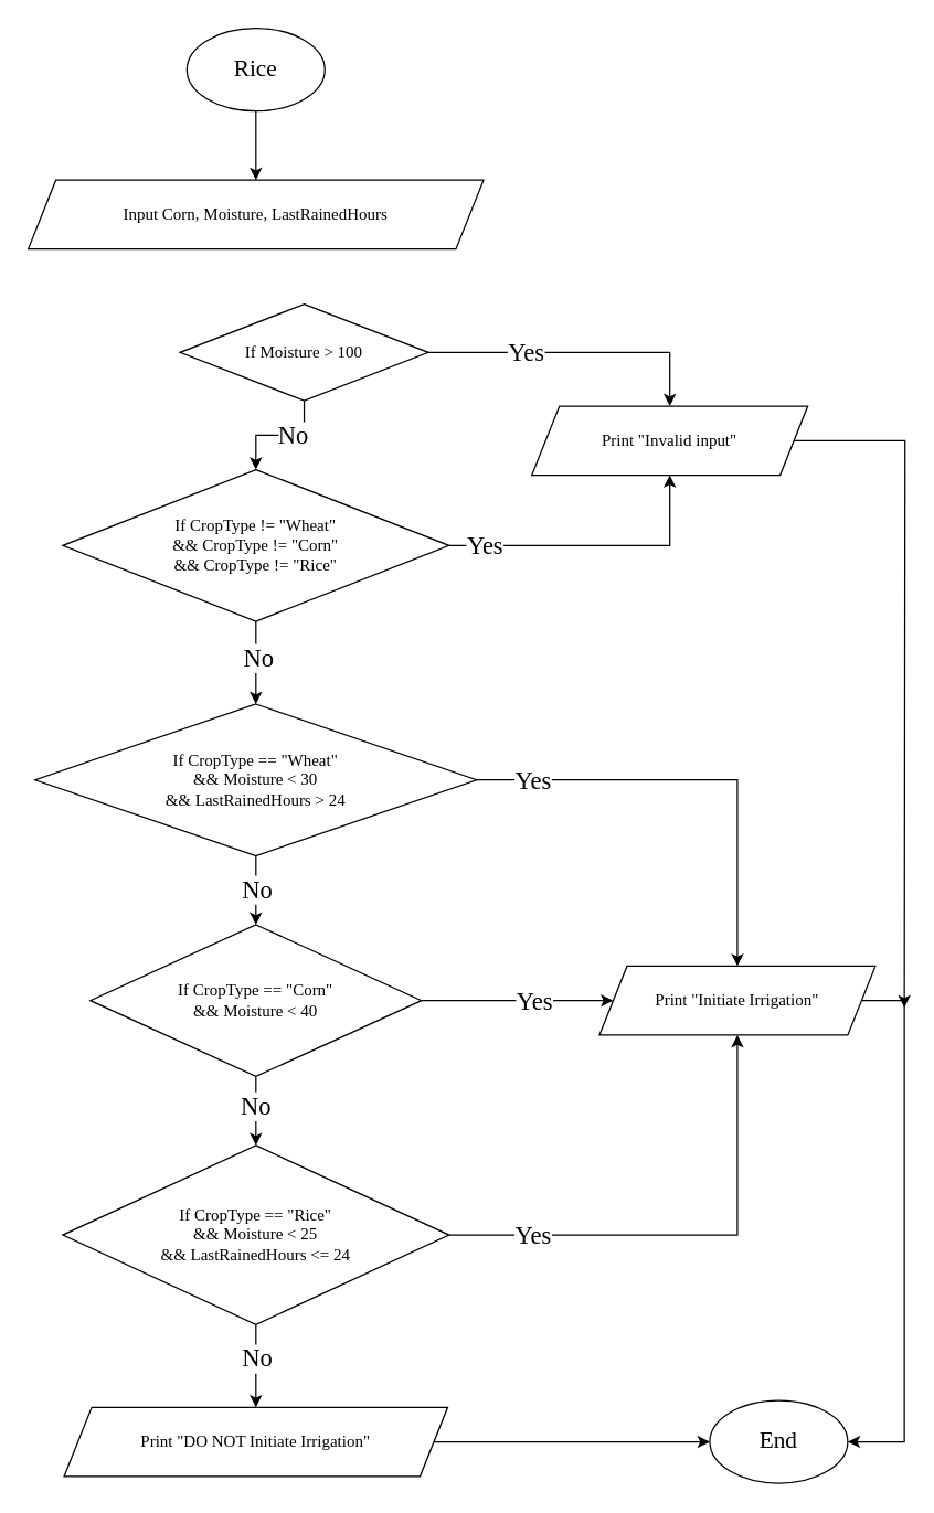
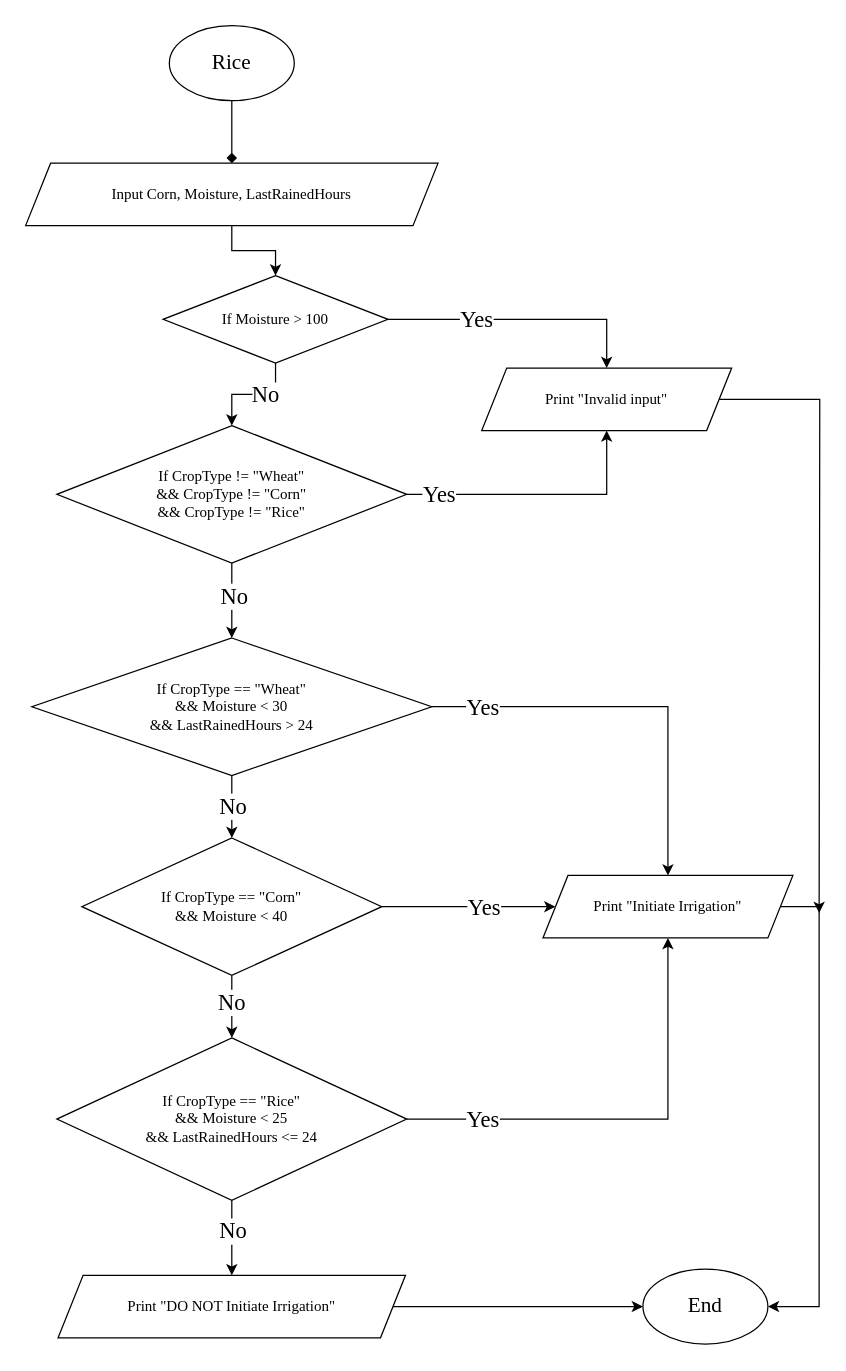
  <mxCell id="0" />
  <mxCell id="1" parent="0" />
- <mxCell id="2" value="" style="edgeStyle=orthogonalEdgeStyle;rounded=0;orthogonalLoop=1;jettySize=auto;html=1;fontFamily=Verdana;fontSize=11;fontColor=default;labelBackgroundColor=default;resizable=0;" edge="1" parent="1" source="3" target="5"><mxGeometry relative="1" as="geometry" /></mxCell>
+ <mxCell id="2" value="" style="edgeStyle=orthogonalEdgeStyle;rounded=0;orthogonalLoop=1;jettySize=auto;html=1;fontFamily=Verdana;fontSize=11;fontColor=default;labelBackgroundColor=default;resizable=0;endArrow=diamond;" edge="1" parent="1" source="3" target="5"><mxGeometry relative="1" as="geometry" /></mxCell>
  <mxCell id="3" value="Rice" style="ellipse;whiteSpace=wrap;html=1;fontFamily=Verdana;fontSize=17;" vertex="1" parent="1"><mxGeometry x="135" y="20" width="100" height="60" as="geometry" /></mxCell>
+ <mxCell id="4" value="" style="edgeStyle=orthogonalEdgeStyle;rounded=0;orthogonalLoop=1;jettySize=auto;html=1;fontFamily=Verdana;fontSize=11;fontColor=default;labelBackgroundColor=default;resizable=0;" edge="1" parent="1" source="5" target="8"><mxGeometry relative="1" as="geometry" /></mxCell>
  <mxCell id="5" value="Input Corn, Moisture, LastRainedHours" style="shape=parallelogram;perimeter=parallelogramPerimeter;whiteSpace=wrap;html=1;fixedSize=1;fontFamily=Verdana;" vertex="1" parent="1"><mxGeometry x="20" y="130" width="330" height="50" as="geometry" /></mxCell>
  <mxCell id="6" value="" style="edgeStyle=orthogonalEdgeStyle;rounded=0;orthogonalLoop=1;jettySize=auto;html=1;fontFamily=Helvetica;fontSize=11;fontColor=default;labelBackgroundColor=default;resizable=0;" edge="1" parent="1" source="8" target="28"><mxGeometry relative="1" as="geometry" /></mxCell>
  <mxCell id="7" value="&lt;font style=&quot;font-size: 18px;&quot; face=&quot;Verdana&quot;&gt;No&lt;/font&gt;" style="edgeLabel;html=1;align=center;verticalAlign=middle;resizable=0;points=[];fontFamily=Helvetica;fontSize=11;fontColor=default;labelBackgroundColor=default;fillColor=none;gradientColor=none;" vertex="1" connectable="0" parent="6"><mxGeometry x="-0.19" relative="1" as="geometry"><mxPoint as="offset" /></mxGeometry></mxCell>
  <mxCell id="8" value="&lt;div&gt;If Moisture &amp;gt; 100&lt;br&gt;&lt;/div&gt;" style="rhombus;whiteSpace=wrap;html=1;fontFamily=Verdana;" vertex="1" parent="1"><mxGeometry x="130" y="220" width="180" height="70" as="geometry" /></mxCell>
  <mxCell id="9" value="" style="edgeStyle=orthogonalEdgeStyle;rounded=0;orthogonalLoop=1;jettySize=auto;html=1;fontFamily=Helvetica;fontSize=11;fontColor=default;labelBackgroundColor=default;resizable=0;" edge="1" parent="1" source="13" target="18"><mxGeometry relative="1" as="geometry" /></mxCell>
  <mxCell id="10" value="&lt;font style=&quot;font-size: 18px;&quot; face=&quot;Verdana&quot;&gt;No&lt;/font&gt;" style="edgeLabel;html=1;align=center;verticalAlign=middle;resizable=0;points=[];fontFamily=Helvetica;fontSize=11;fontColor=default;labelBackgroundColor=default;fillColor=none;gradientColor=none;" vertex="1" connectable="0" parent="9"><mxGeometry x="-0.039" relative="1" as="geometry"><mxPoint as="offset" /></mxGeometry></mxCell>
  <mxCell id="11" style="edgeStyle=orthogonalEdgeStyle;rounded=0;orthogonalLoop=1;jettySize=auto;html=1;entryX=0.5;entryY=0;entryDx=0;entryDy=0;fontFamily=Helvetica;fontSize=11;fontColor=default;labelBackgroundColor=default;resizable=0;" edge="1" parent="1" source="13" target="32"><mxGeometry relative="1" as="geometry" /></mxCell>
  <mxCell id="12" value="&lt;font style=&quot;font-size: 18px;&quot;&gt;Yes&lt;/font&gt;" style="edgeLabel;html=1;align=center;verticalAlign=middle;resizable=0;points=[];fontFamily=Verdana;fontSize=18;fontColor=default;labelBackgroundColor=default;fillColor=none;gradientColor=none;" vertex="1" connectable="0" parent="11"><mxGeometry x="-0.751" relative="1" as="geometry"><mxPoint as="offset" /></mxGeometry></mxCell>
  <mxCell id="13" value="&lt;div&gt;If CropType == &quot;Wheat&quot; &lt;br&gt;&amp;amp;&amp;amp; Moisture &amp;lt; 30 &lt;br&gt;&amp;amp;&amp;amp; LastRainedHours &amp;gt; 24&lt;/div&gt;" style="rhombus;whiteSpace=wrap;html=1;fontFamily=Verdana;" vertex="1" parent="1"><mxGeometry x="25" y="510" width="320" height="110" as="geometry" /></mxCell>
  <mxCell id="14" value="" style="edgeStyle=orthogonalEdgeStyle;rounded=0;orthogonalLoop=1;jettySize=auto;html=1;fontFamily=Helvetica;fontSize=11;fontColor=default;labelBackgroundColor=default;resizable=0;" edge="1" parent="1" source="18" target="23"><mxGeometry relative="1" as="geometry" /></mxCell>
  <mxCell id="15" value="&lt;font style=&quot;font-size: 18px;&quot; face=&quot;Verdana&quot;&gt;No&lt;br&gt;&lt;/font&gt;" style="edgeLabel;html=1;align=center;verticalAlign=middle;resizable=0;points=[];fontFamily=Helvetica;fontSize=11;fontColor=default;labelBackgroundColor=default;fillColor=none;gradientColor=none;" vertex="1" connectable="0" parent="14"><mxGeometry x="-0.149" y="-1" relative="1" as="geometry"><mxPoint as="offset" /></mxGeometry></mxCell>
  <mxCell id="16" style="edgeStyle=orthogonalEdgeStyle;rounded=0;orthogonalLoop=1;jettySize=auto;html=1;fontFamily=Helvetica;fontSize=11;fontColor=default;labelBackgroundColor=default;resizable=0;" edge="1" parent="1" source="18" target="32"><mxGeometry relative="1" as="geometry" /></mxCell>
  <mxCell id="17" value="&lt;font style=&quot;font-size: 18px;&quot; face=&quot;Verdana&quot;&gt;Yes&lt;/font&gt;" style="edgeLabel;html=1;align=center;verticalAlign=middle;resizable=0;points=[];fontFamily=Helvetica;fontSize=11;fontColor=default;labelBackgroundColor=default;fillColor=none;gradientColor=none;" vertex="1" connectable="0" parent="16"><mxGeometry x="0.167" relative="1" as="geometry"><mxPoint as="offset" /></mxGeometry></mxCell>
  <mxCell id="18" value="If CropType == &quot;Corn&quot; &lt;br&gt;&lt;div&gt;&amp;amp;&amp;amp; Moisture &amp;lt; 40&lt;/div&gt;" style="rhombus;whiteSpace=wrap;html=1;fontFamily=Verdana;" vertex="1" parent="1"><mxGeometry x="65" y="670" width="240" height="110" as="geometry" /></mxCell>
  <mxCell id="19" value="" style="edgeStyle=orthogonalEdgeStyle;rounded=0;orthogonalLoop=1;jettySize=auto;html=1;fontFamily=Helvetica;fontSize=11;fontColor=default;labelBackgroundColor=default;resizable=0;" edge="1" parent="1" source="23" target="34"><mxGeometry relative="1" as="geometry" /></mxCell>
  <mxCell id="20" value="&lt;font style=&quot;font-size: 18px;&quot;&gt;No&lt;/font&gt;" style="edgeLabel;html=1;align=center;verticalAlign=middle;resizable=0;points=[];fontFamily=Verdana;fontSize=18;fontColor=default;labelBackgroundColor=default;fillColor=none;gradientColor=none;" vertex="1" connectable="0" parent="19"><mxGeometry x="-0.19" relative="1" as="geometry"><mxPoint as="offset" /></mxGeometry></mxCell>
  <mxCell id="21" style="edgeStyle=orthogonalEdgeStyle;rounded=0;orthogonalLoop=1;jettySize=auto;html=1;entryX=0.5;entryY=1;entryDx=0;entryDy=0;fontFamily=Helvetica;fontSize=11;fontColor=default;labelBackgroundColor=default;resizable=0;" edge="1" parent="1" source="23" target="32"><mxGeometry relative="1" as="geometry" /></mxCell>
  <mxCell id="22" value="&lt;font style=&quot;font-size: 18px;&quot; face=&quot;Verdana&quot;&gt;Yes&lt;/font&gt;" style="edgeLabel;html=1;align=center;verticalAlign=middle;resizable=0;points=[];fontFamily=Helvetica;fontSize=11;fontColor=default;labelBackgroundColor=default;fillColor=none;gradientColor=none;" vertex="1" connectable="0" parent="21"><mxGeometry x="-0.663" relative="1" as="geometry"><mxPoint as="offset" /></mxGeometry></mxCell>
  <mxCell id="23" value="&lt;div&gt;If CropType == &quot;Rice&quot; &lt;br&gt;&amp;amp;&amp;amp; Moisture &amp;lt; 25 &lt;br&gt;&amp;amp;&amp;amp; LastRainedHours &amp;lt;= 24&lt;/div&gt;" style="rhombus;whiteSpace=wrap;html=1;fontFamily=Verdana;" vertex="1" parent="1"><mxGeometry x="45" y="830" width="280" height="130" as="geometry" /></mxCell>
  <mxCell id="24" style="edgeStyle=orthogonalEdgeStyle;rounded=0;orthogonalLoop=1;jettySize=auto;html=1;entryX=0.5;entryY=1;entryDx=0;entryDy=0;fontFamily=Helvetica;fontSize=11;fontColor=default;labelBackgroundColor=default;resizable=0;" edge="1" parent="1" source="28" target="30"><mxGeometry relative="1" as="geometry" /></mxCell>
  <mxCell id="25" value="&lt;font style=&quot;font-size: 18px;&quot; face=&quot;Verdana&quot;&gt;Yes&lt;/font&gt;" style="edgeLabel;html=1;align=center;verticalAlign=middle;resizable=0;points=[];fontFamily=Helvetica;fontSize=11;fontColor=default;labelBackgroundColor=default;fillColor=none;gradientColor=none;" vertex="1" connectable="0" parent="24"><mxGeometry x="-0.761" relative="1" as="geometry"><mxPoint as="offset" /></mxGeometry></mxCell>
  <mxCell id="26" value="" style="edgeStyle=orthogonalEdgeStyle;rounded=0;orthogonalLoop=1;jettySize=auto;html=1;fontFamily=Helvetica;fontSize=11;fontColor=default;labelBackgroundColor=default;resizable=0;" edge="1" parent="1" source="28" target="13"><mxGeometry relative="1" as="geometry" /></mxCell>
  <mxCell id="27" value="&lt;font style=&quot;font-size: 18px;&quot; face=&quot;Verdana&quot;&gt;No&lt;/font&gt;" style="edgeLabel;html=1;align=center;verticalAlign=middle;resizable=0;points=[];fontFamily=Helvetica;fontSize=11;fontColor=default;labelBackgroundColor=default;fillColor=none;gradientColor=none;" vertex="1" connectable="0" parent="26"><mxGeometry x="-0.072" y="1" relative="1" as="geometry"><mxPoint y="-2" as="offset" /></mxGeometry></mxCell>
  <mxCell id="28" value="&lt;div&gt;If CropType != &quot;Wheat&quot; &lt;br&gt;&amp;amp;&amp;amp; CropType != &quot;Corn&quot; &lt;br&gt;&amp;amp;&amp;amp; CropType != &quot;Rice&quot;&lt;/div&gt;" style="rhombus;whiteSpace=wrap;html=1;fontFamily=Verdana;" vertex="1" parent="1"><mxGeometry x="45" y="340" width="280" height="110" as="geometry" /></mxCell>
  <mxCell id="29" style="edgeStyle=orthogonalEdgeStyle;rounded=0;orthogonalLoop=1;jettySize=auto;html=1;fontFamily=Helvetica;fontSize=11;fontColor=default;labelBackgroundColor=default;resizable=0;" edge="1" parent="1" source="30"><mxGeometry relative="1" as="geometry"><mxPoint x="655" y="730" as="targetPoint" /></mxGeometry></mxCell>
  <mxCell id="30" value="Print &quot;Invalid input&quot;" style="shape=parallelogram;perimeter=parallelogramPerimeter;whiteSpace=wrap;html=1;fixedSize=1;fontFamily=Verdana;" vertex="1" parent="1"><mxGeometry x="385" y="294" width="200" height="50" as="geometry" /></mxCell>
  <mxCell id="31" style="edgeStyle=orthogonalEdgeStyle;rounded=0;orthogonalLoop=1;jettySize=auto;html=1;fontFamily=Helvetica;fontSize=11;fontColor=default;labelBackgroundColor=default;resizable=0;entryX=1;entryY=0.5;entryDx=0;entryDy=0;" edge="1" parent="1" source="32" target="35"><mxGeometry relative="1" as="geometry"><mxPoint x="595" y="1000" as="targetPoint" /><Array as="points"><mxPoint x="655" y="725" /><mxPoint x="655" y="1045" /></Array></mxGeometry></mxCell>
  <mxCell id="32" value="Print &quot;Initiate Irrigation&quot;" style="shape=parallelogram;perimeter=parallelogramPerimeter;whiteSpace=wrap;html=1;fixedSize=1;fontFamily=Verdana;" vertex="1" parent="1"><mxGeometry x="434" y="700" width="200" height="50" as="geometry" /></mxCell>
  <mxCell id="33" value="" style="edgeStyle=orthogonalEdgeStyle;rounded=0;orthogonalLoop=1;jettySize=auto;html=1;fontFamily=Helvetica;fontSize=11;fontColor=default;labelBackgroundColor=default;resizable=0;" edge="1" parent="1" source="34" target="35"><mxGeometry relative="1" as="geometry" /></mxCell>
  <mxCell id="34" value="Print &quot;DO NOT Initiate Irrigation&quot;" style="shape=parallelogram;perimeter=parallelogramPerimeter;whiteSpace=wrap;html=1;fixedSize=1;fontFamily=Verdana;" vertex="1" parent="1"><mxGeometry x="46" y="1020" width="278" height="50" as="geometry" /></mxCell>
  <mxCell id="35" value="End" style="ellipse;whiteSpace=wrap;html=1;fontFamily=Verdana;fontSize=17;" vertex="1" parent="1"><mxGeometry x="514" y="1015" width="100" height="60" as="geometry" /></mxCell>
  <mxCell id="36" style="edgeStyle=orthogonalEdgeStyle;rounded=0;orthogonalLoop=1;jettySize=auto;html=1;fontFamily=Helvetica;fontSize=11;fontColor=default;labelBackgroundColor=default;resizable=0;entryX=0.5;entryY=0;entryDx=0;entryDy=0;" edge="1" parent="1" source="8" target="30"><mxGeometry relative="1" as="geometry"><mxPoint x="505" y="220" as="targetPoint" /></mxGeometry></mxCell>
  <mxCell id="37" value="&lt;font style=&quot;font-size: 18px;&quot; face=&quot;Verdana&quot;&gt;Yes&lt;/font&gt;" style="edgeLabel;html=1;align=center;verticalAlign=middle;resizable=0;points=[];fontFamily=Helvetica;fontSize=11;fontColor=default;labelBackgroundColor=default;fillColor=none;gradientColor=none;" vertex="1" connectable="0" parent="36"><mxGeometry x="-0.728" y="-1" relative="1" as="geometry"><mxPoint x="41" y="-1" as="offset" /></mxGeometry></mxCell>
